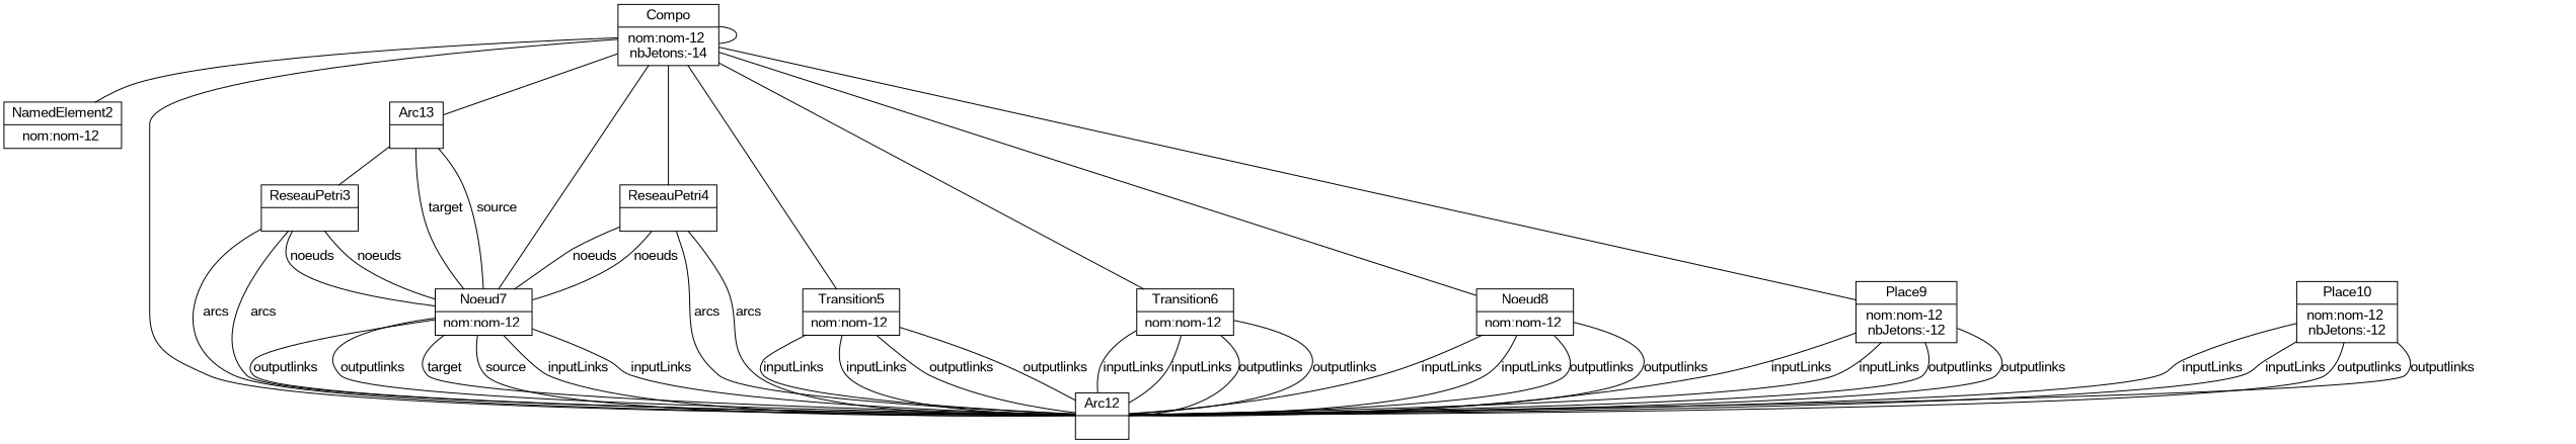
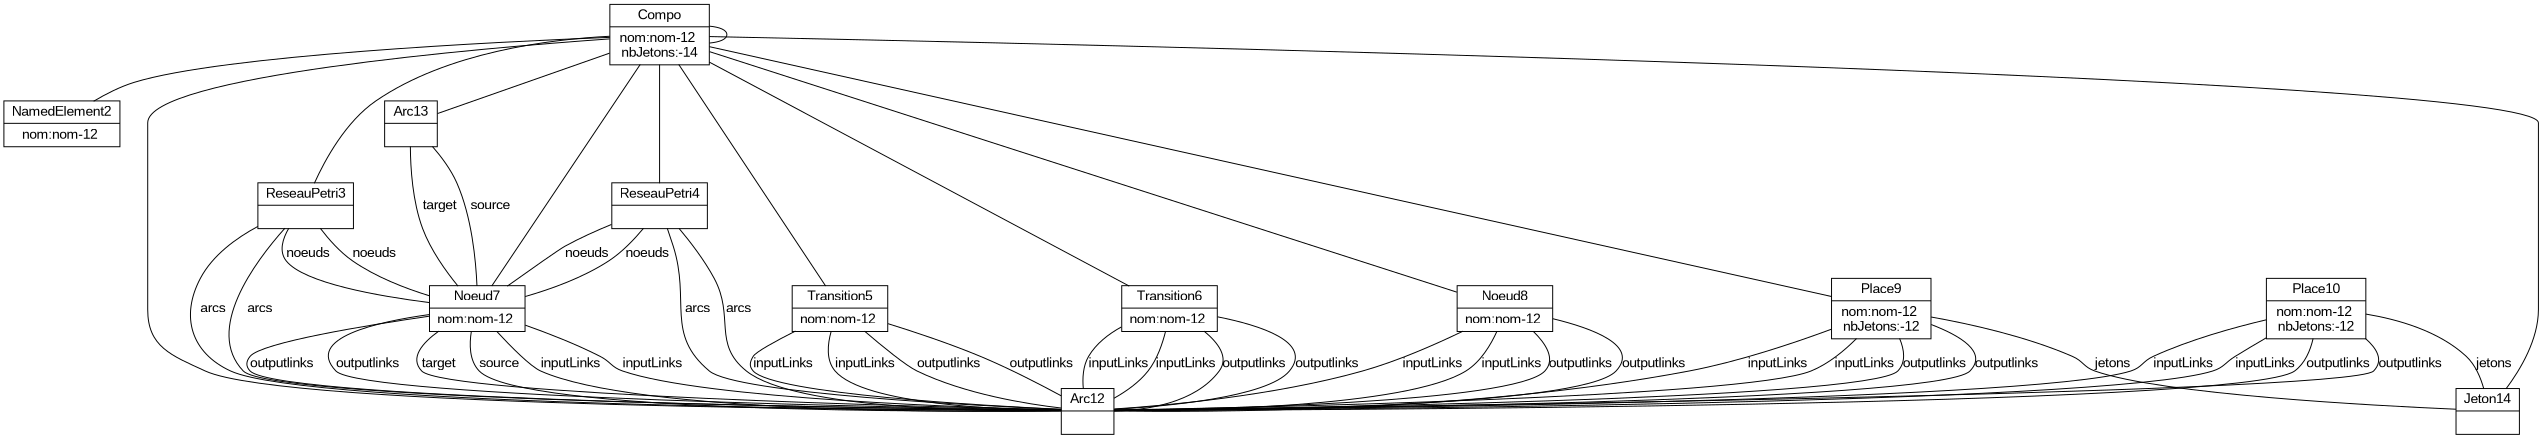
  graph {
    fontname="Liberation Sans"
    node [fontname="Liberation Sans" shape=record]
    edge [fontname="Liberation Sans"]
    n1 [label="{Compo| nom:nom-12 \n nbJetons:-14 \n}"]
    n2 [label="{NamedElement2| nom:nom-12 \n}"]
    n3 [label="{ReseauPetri3|}"]
    n4 [label="{Noeud7| nom:nom-12 \n}"]
    n5 [label="{Arc12|}"]
    n6 [label="{ReseauPetri4|}"]
    n7 [label="{Transition5| nom:nom-12 \n}"]
    n8 [label="{Transition6| nom:nom-12 \n}"]
    n9 [label="{Noeud8| nom:nom-12 \n}"]
    n10 [label="{Place9| nom:nom-12 \n nbJetons:-12 \n}"]
+   n11 [label="{Jeton14|}"]
    n12 [label="{Arc13|}"]
    n13 [label="{Place10| nom:nom-12 \n nbJetons:-12 \n}"]
    n1 -- n1
    n1 -- n2
-   n12 -- n3
+   n1 -- n3
    n1 -- n4
    n1 -- n5
    n1 -- n6
    n1 -- n7
    n1 -- n8
    n1 -- n9
    n1 -- n10
+   n1 -- n11
    n1 -- n12
    n3 -- n4 [label=noeuds]
    n3 -- n4 [label=noeuds]
    n3 -- n5 [label=arcs]
    n3 -- n5 [label=arcs]
    n4 -- n5 [label=inputLinks]
    n4 -- n5 [label=inputLinks]
    n4 -- n5 [label=outputlinks]
    n4 -- n5 [label=outputlinks]
    n5 -- n4 [label=target]
    n5 -- n4 [label=source]
    n6 -- n4 [label=noeuds]
    n6 -- n4 [label=noeuds]
    n6 -- n5 [label=arcs]
    n6 -- n5 [label=arcs]
    n7 -- n5 [label=inputLinks]
    n7 -- n5 [label=inputLinks]
    n7 -- n5 [label=outputlinks]
    n7 -- n5 [label=outputlinks]
    n8 -- n5 [label=inputLinks]
    n8 -- n5 [label=inputLinks]
    n8 -- n5 [label=outputlinks]
    n8 -- n5 [label=outputlinks]
    n9 -- n5 [label=inputLinks]
    n9 -- n5 [label=inputLinks]
    n9 -- n5 [label=outputlinks]
    n9 -- n5 [label=outputlinks]
    n10 -- n5 [label=inputLinks]
    n10 -- n5 [label=inputLinks]
    n10 -- n5 [label=outputlinks]
    n10 -- n5 [label=outputlinks]
+   n10 -- n11 [label=jetons]
    n12 -- n4 [label=target]
    n12 -- n4 [label=source]
    n13 -- n5 [label=inputLinks]
    n13 -- n5 [label=inputLinks]
    n13 -- n5 [label=outputlinks]
    n13 -- n5 [label=outputlinks]
+   n13 -- n11 [label=jetons]
  }
